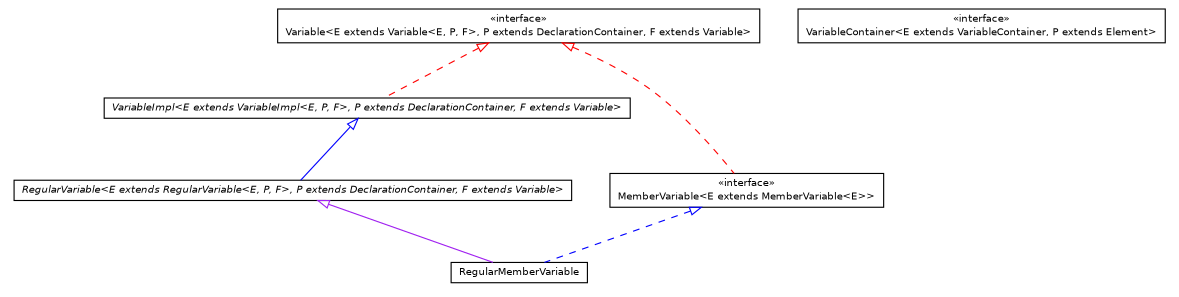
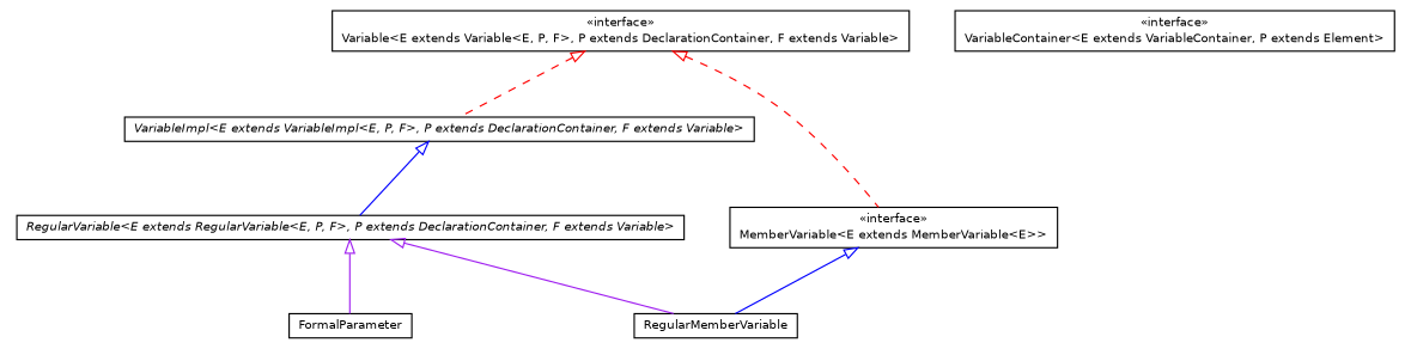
  digraph {
    nodesep=0.25
    ranksep=0.5
    node [fontcolor=black fontname=Helvetica fontsize=9.0 shape=plaintext]
    edge [arrowtail=empty color=blue dir=back fontname=Helvetica fontsize=10 headport=p labelfontname=Helvetica labelfontsize=10 tailport=p]
    n1 [label=<<table title="chameleon.core.variable.VariableImpl" border="0" cellborder="1" cellspacing="0" cellpadding="2" port="p" href="./VariableImpl.html"> 		<tr><td><table border="0" cellspacing="0" cellpadding="1"> <tr><td align="center" balign="center"><font face="Helvetica-Oblique"> VariableImpl&lt;E extends VariableImpl&lt;E, P, F&gt;, P extends DeclarationContainer, F extends Variable&gt; </font></td></tr> 		</table></td></tr> 		</table>>]
    n2 [label=<<table title="chameleon.core.variable.RegularVariable" border="0" cellborder="1" cellspacing="0" cellpadding="2" port="p" href="./RegularVariable.html"> 		<tr><td><table border="0" cellspacing="0" cellpadding="1"> <tr><td align="center" balign="center"><font face="Helvetica-Oblique"> RegularVariable&lt;E extends RegularVariable&lt;E, P, F&gt;, P extends DeclarationContainer, F extends Variable&gt; </font></td></tr> 		</table></td></tr> 		</table>>]
    n3 [label=<<table title="chameleon.core.variable.RegularMemberVariable" border="0" cellborder="1" cellspacing="0" cellpadding="2" port="p" href="./RegularMemberVariable.html"> 		<tr><td><table border="0" cellspacing="0" cellpadding="1"> <tr><td align="center" balign="center"> RegularMemberVariable </td></tr> 		</table></td></tr> 		</table>>]
+   n4 [label=<<table title="chameleon.core.variable.FormalParameter" border="0" cellborder="1" cellspacing="0" cellpadding="2" port="p" href="./FormalParameter.html"> 		<tr><td><table border="0" cellspacing="0" cellpadding="1"> <tr><td align="center" balign="center"> FormalParameter </td></tr> 		</table></td></tr> 		</table>>]
    n5 [label=<<table title="chameleon.core.variable.VariableContainer" border="0" cellborder="1" cellspacing="0" cellpadding="2" port="p" href="./VariableContainer.html"> 		<tr><td><table border="0" cellspacing="0" cellpadding="1"> <tr><td align="center" balign="center"> &#171;interface&#187; </td></tr> <tr><td align="center" balign="center"> VariableContainer&lt;E extends VariableContainer, P extends Element&gt; </td></tr> 		</table></td></tr> 		</table>>]
    n6 [label=<<table title="chameleon.core.variable.Variable" border="0" cellborder="1" cellspacing="0" cellpadding="2" port="p" href="./Variable.html"> 		<tr><td><table border="0" cellspacing="0" cellpadding="1"> <tr><td align="center" balign="center"> &#171;interface&#187; </td></tr> <tr><td align="center" balign="center"> Variable&lt;E extends Variable&lt;E, P, F&gt;, P extends DeclarationContainer, F extends Variable&gt; </td></tr> 		</table></td></tr> 		</table>>]
    n7 [label=<<table title="chameleon.core.variable.MemberVariable" border="0" cellborder="1" cellspacing="0" cellpadding="2" port="p" href="./MemberVariable.html"> 		<tr><td><table border="0" cellspacing="0" cellpadding="1"> <tr><td align="center" balign="center"> &#171;interface&#187; </td></tr> <tr><td align="center" balign="center"> MemberVariable&lt;E extends MemberVariable&lt;E&gt;&gt; </td></tr> 		</table></td></tr> 		</table>>]
    n1 -> n2
    n2 -> n3 [color=purple]
+   n2 -> n4 [color=purple]
    n6 -> n1 [color=red style=dashed]
    n6 -> n7 [color=red style=dashed]
-   n7 -> n3 [style=dashed]
+   n7 -> n3 [style=solid]
  }
